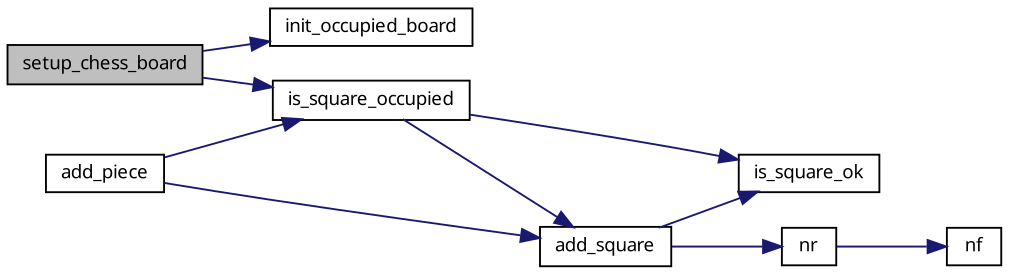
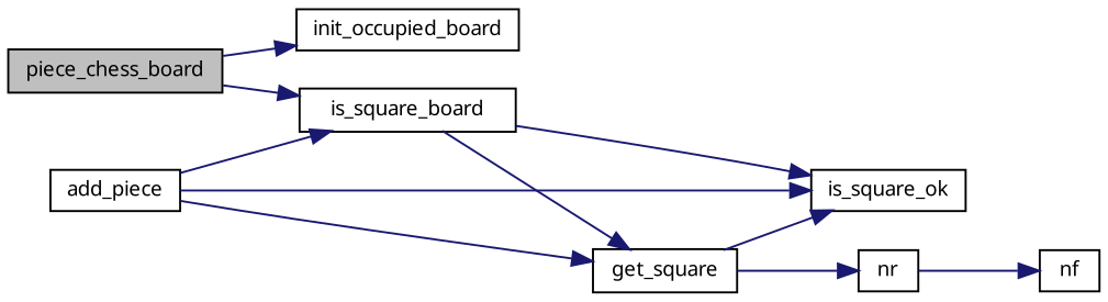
  digraph {
    rankdir=LR
    node [color=black fillcolor=white fontname="FreeSans.ttf" fontsize=10 shape=record style=filled]
    edge [color=midnightblue fontname="FreeSans.ttf" fontsize=10 labelfontname="FreeSans.ttf" labelfontsize=10 style=solid]
-   n1 [fillcolor=grey75 fontcolor=black height=0.2 label=setup_chess_board width=0.4]
+   n1 [fillcolor=grey75 fontcolor=black height=0.2 label=piece_chess_board width=0.4]
    n2 [height=0.2 label=init_occupied_board width=0.4]
-   n3 [height=0.2 label=is_square_occupied width=0.4]
+   n3 [height=0.2 label=is_square_board width=0.4]
    n4 [height=0.2 label=add_piece width=0.4]
-   n5 [height=0.2 label=add_square width=0.4]
+   n5 [height=0.2 label=get_square width=0.4]
    n6 [height=0.2 label=is_square_ok width=0.4]
    n7 [height=0.2 label=nr width=0.4]
    n8 [height=0.2 label=nf width=0.4]
    n1 -> n2
    n1 -> n3
    n3 -> n5
    n3 -> n6
    n4 -> n3
    n4 -> n5
+   n4 -> n6
    n5 -> n6
    n5 -> n7
    n7 -> n8
  }
